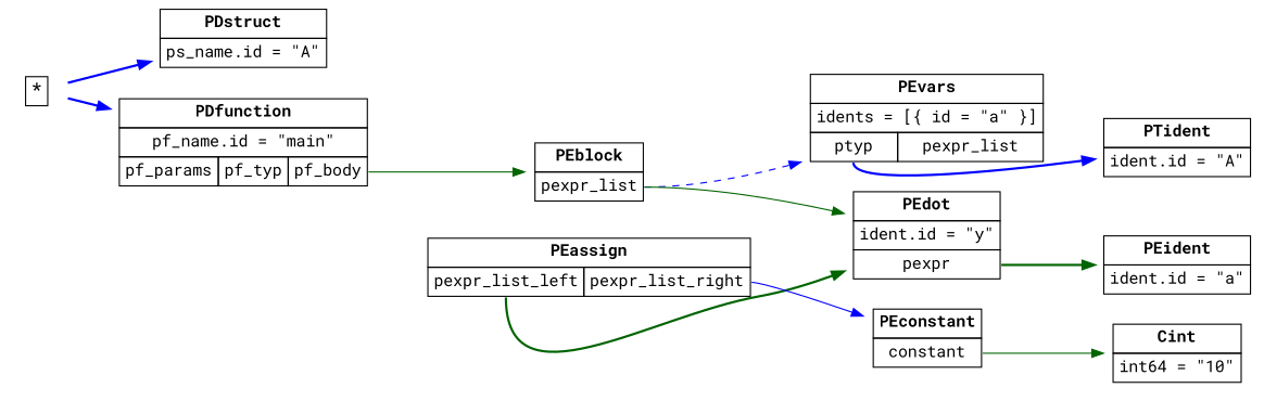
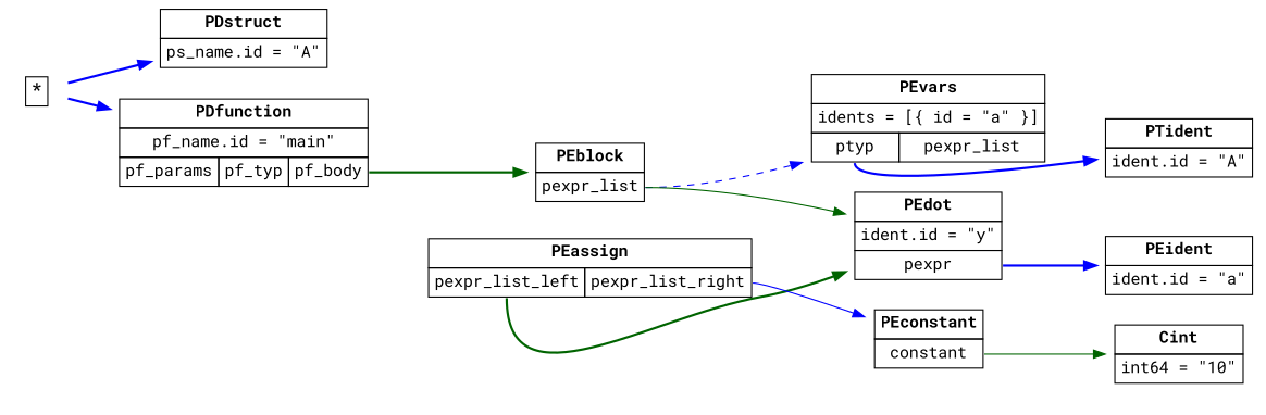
  digraph {
    fontname="Roboto Mono"
    rankdir=LR
    node [fontname="Roboto Mono" shape=plaintext]
    edge [color=blue fontname="Roboto Mono" style=bold]
    n1 [label=<<table border='0' cellborder='1' cellspacing='0' cellpadding='4'><tr ><td colspan = '1'><b >*</b></td></tr></table>>]
    n2 [label=<<table border='0' cellborder='1' cellspacing='0' cellpadding='4'><tr ><td colspan = '1'><b >PDstruct</b></td></tr><tr ><td colspan = '1'>ps_name.id = "A"</td></tr></table>>]
    n3 [label=<<table border='0' cellborder='1' cellspacing='0' cellpadding='4'><tr ><td colspan = '3'><b >PDfunction</b></td></tr><tr ><td colspan = '3'>pf_name.id = "main"</td></tr><tr ><td port='pf_params'>pf_params</td><td port='pf_typ'>pf_typ</td><td port='pf_body'>pf_body</td></tr></table>>]
    n4 [label=<<table border='0' cellborder='1' cellspacing='0' cellpadding='4'><tr ><td colspan = '1'><b >PEblock</b></td></tr><tr ><td port='pexpr_list'>pexpr_list</td></tr></table>>]
    n5 [label=<<table border='0' cellborder='1' cellspacing='0' cellpadding='4'><tr ><td colspan = '2'><b >PEvars</b></td></tr><tr ><td colspan = '2'>idents = [{ id = "a" }]</td></tr><tr ><td port='ptyp'>ptyp</td><td port='pexpr_list'>pexpr_list</td></tr></table>>]
    n6 [label=<<table border='0' cellborder='1' cellspacing='0' cellpadding='4'><tr ><td colspan = '1'><b >PEdot</b></td></tr><tr ><td colspan = '1'>ident.id = "y"</td></tr><tr ><td port='pexpr'>pexpr</td></tr></table>>]
    n7 [label=<<table border='0' cellborder='1' cellspacing='0' cellpadding='4'><tr ><td colspan = '1'><b >PTident</b></td></tr><tr ><td colspan = '1'>ident.id = "A"</td></tr></table>>]
    n8 [label=<<table border='0' cellborder='1' cellspacing='0' cellpadding='4'><tr ><td colspan = '2'><b >PEassign</b></td></tr><tr ><td port='pexpr_list_left'>pexpr_list_left</td><td port='pexpr_list_right'>pexpr_list_right</td></tr></table>>]
    n9 [label=<<table border='0' cellborder='1' cellspacing='0' cellpadding='4'><tr ><td colspan = '1'><b >PEconstant</b></td></tr><tr ><td port='constant'>constant</td></tr></table>>]
    n10 [label=<<table border='0' cellborder='1' cellspacing='0' cellpadding='4'><tr ><td colspan = '1'><b >PEident</b></td></tr><tr ><td colspan = '1'>ident.id = "a"</td></tr></table>>]
    n11 [label=<<table border='0' cellborder='1' cellspacing='0' cellpadding='4'><tr ><td colspan = '1'><b >Cint</b></td></tr><tr ><td colspan = '1'>int64 = "10"</td></tr></table>>]
    n1 -> n2
    n1 -> n3
-   n3 -> n4 [color=darkgreen style=solid tailport=pf_body]
+   n3 -> n4 [color=darkgreen tailport=pf_body]
    n4 -> n5 [style=dashed tailport=pexpr_list]
    n4 -> n6 [color=darkgreen style=solid tailport=pexpr_list]
    n5 -> n7 [tailport=ptyp]
-   n6 -> n10 [color=darkgreen tailport=pexpr]
+   n6 -> n10 [tailport=pexpr]
    n8 -> n6 [color=darkgreen tailport=pexpr_list_left]
    n8 -> n9 [style=solid tailport=pexpr_list_right]
    n9 -> n11 [color=darkgreen style=solid tailport=constant]
  }
